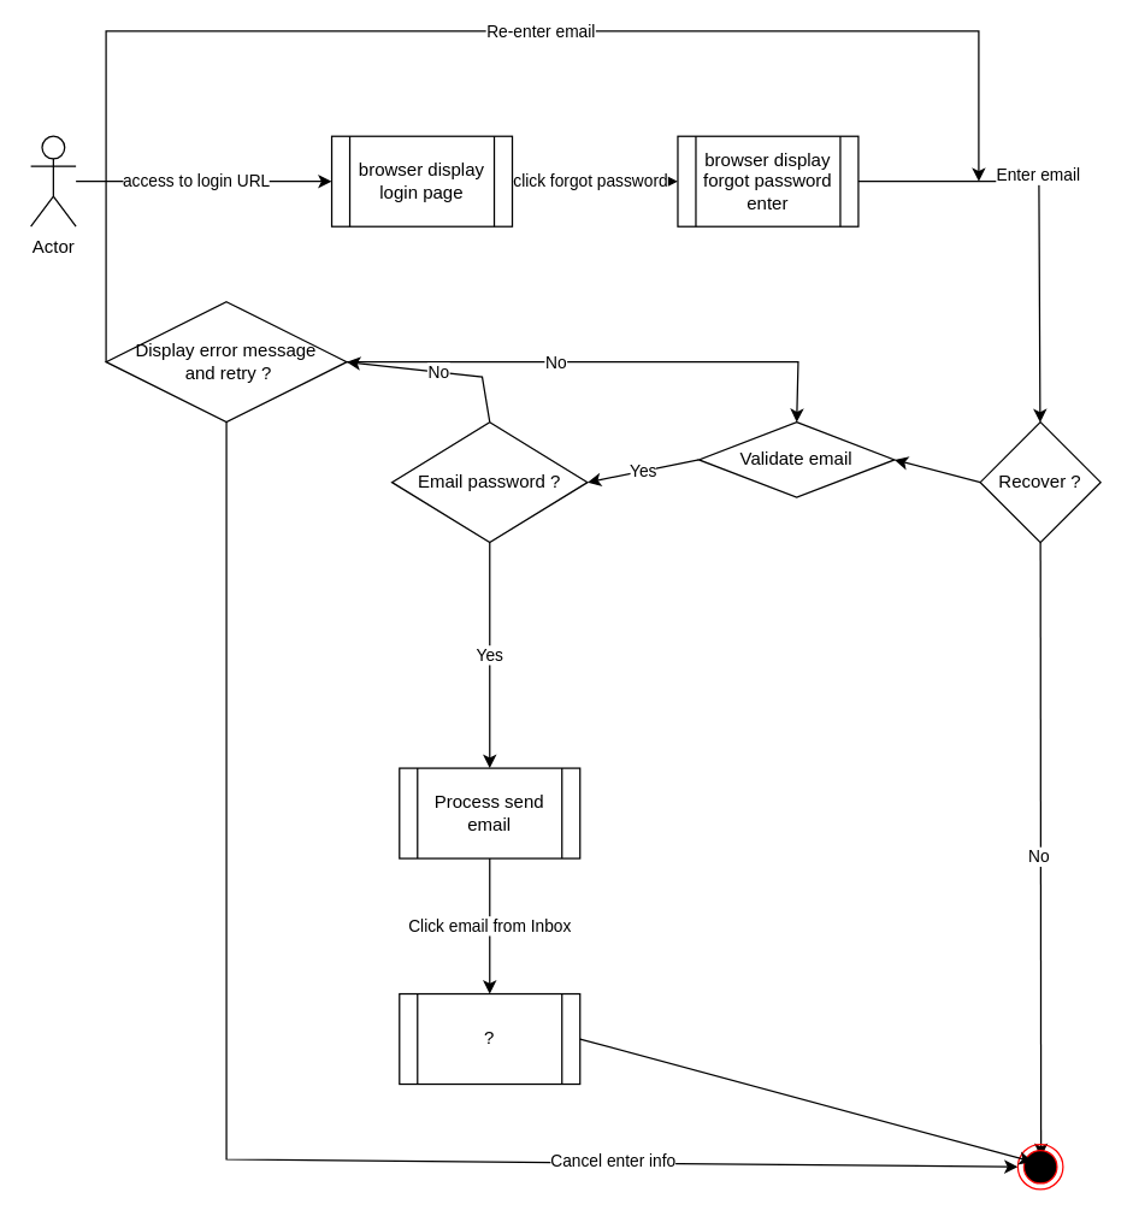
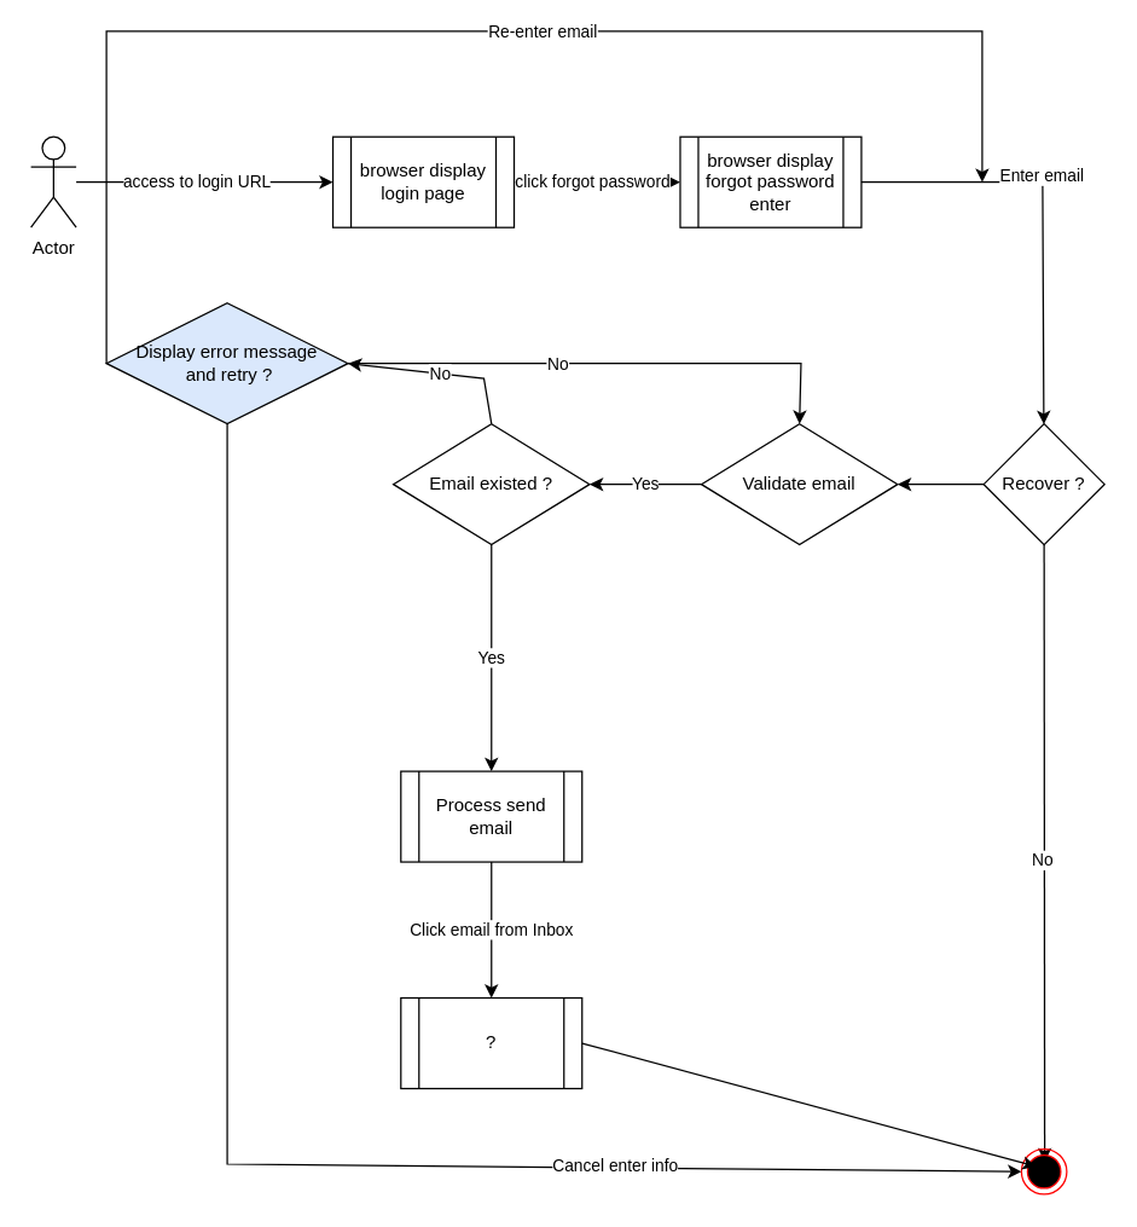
  <mxCell id="0" />
  <mxCell id="1" parent="0" />
  <mxCell id="2" value="Actor" style="shape=umlActor;verticalLabelPosition=bottom;verticalAlign=top;html=1;outlineConnect=0;" vertex="1" parent="1"><mxGeometry x="20" y="90" width="30" height="60" as="geometry" /></mxCell>
  <mxCell id="3" value="" style="endArrow=classic;html=1;rounded=0;" edge="1" parent="1" source="2" target="7"><mxGeometry width="50" height="50" relative="1" as="geometry"><mxPoint x="40" y="170" as="sourcePoint" /><mxPoint x="240" y="120" as="targetPoint" /></mxGeometry></mxCell>
  <mxCell id="4" value="access to login URL" style="edgeLabel;html=1;align=center;verticalAlign=middle;resizable=0;points=[];" vertex="1" connectable="0" parent="3"><mxGeometry x="-0.07" y="1" relative="1" as="geometry"><mxPoint as="offset" /></mxGeometry></mxCell>
  <mxCell id="5" value="" style="endArrow=classic;html=1;rounded=0;entryX=0;entryY=0.5;entryDx=0;entryDy=0;exitX=1;exitY=0.5;exitDx=0;exitDy=0;" edge="1" parent="1" source="7" target="8"><mxGeometry width="50" height="50" relative="1" as="geometry"><mxPoint x="440" y="122" as="sourcePoint" /><mxPoint x="480" y="120" as="targetPoint" /></mxGeometry></mxCell>
  <mxCell id="6" value="click forgot password" style="edgeLabel;html=1;align=center;verticalAlign=middle;resizable=0;points=[];" vertex="1" connectable="0" parent="5"><mxGeometry x="-0.07" y="1" relative="1" as="geometry"><mxPoint as="offset" /></mxGeometry></mxCell>
  <mxCell id="7" value="browser display login page" style="shape=process;whiteSpace=wrap;html=1;backgroundOutline=1;" vertex="1" parent="1"><mxGeometry x="220" y="90" width="120" height="60" as="geometry" /></mxCell>
  <mxCell id="8" value="browser display forgot password enter" style="shape=process;whiteSpace=wrap;html=1;backgroundOutline=1;" vertex="1" parent="1"><mxGeometry x="450" y="90" width="120" height="60" as="geometry" /></mxCell>
  <mxCell id="9" value="Recover ?" style="rhombus;whiteSpace=wrap;html=1;" vertex="1" parent="1"><mxGeometry x="651" y="280" width="80" height="80" as="geometry" /></mxCell>
  <mxCell id="10" value="" style="endArrow=classic;html=1;rounded=0;exitX=1;exitY=0.5;exitDx=0;exitDy=0;" edge="1" parent="1" source="8" target="9"><mxGeometry width="50" height="50" relative="1" as="geometry"><mxPoint x="490" y="240" as="sourcePoint" /><mxPoint x="540" y="190" as="targetPoint" /><Array as="points"><mxPoint x="690" y="120" /></Array></mxGeometry></mxCell>
  <mxCell id="11" value="Enter email&amp;nbsp;" style="edgeLabel;html=1;align=center;verticalAlign=middle;resizable=0;points=[];" vertex="1" connectable="0" parent="10"><mxGeometry x="-0.363" y="-2" relative="1" as="geometry"><mxPoint x="31" y="-7" as="offset" /></mxGeometry></mxCell>
  <mxCell id="12" value="" style="endArrow=classic;html=1;rounded=0;exitX=0.5;exitY=1;exitDx=0;exitDy=0;entryX=0.513;entryY=0.28;entryDx=0;entryDy=0;entryPerimeter=0;" edge="1" parent="1" source="9" target="21"><mxGeometry width="50" height="50" relative="1" as="geometry"><mxPoint x="520" y="510" as="sourcePoint" /><mxPoint x="690" y="736" as="targetPoint" /></mxGeometry></mxCell>
  <mxCell id="13" value="No" style="edgeLabel;html=1;align=center;verticalAlign=middle;resizable=0;points=[];" vertex="1" connectable="0" parent="12"><mxGeometry x="0.018" y="-2" relative="1" as="geometry"><mxPoint as="offset" /></mxGeometry></mxCell>
- <mxCell id="14" value="Validate email" style="rhombus;whiteSpace=wrap;html=1;" vertex="1" parent="1"><mxGeometry x="464" y="280" width="130" height="50" as="geometry" /></mxCell>
+ <mxCell id="14" value="Validate email" style="rhombus;whiteSpace=wrap;html=1;" vertex="1" parent="1"><mxGeometry x="464" y="280" width="130" height="80" as="geometry" /></mxCell>
  <mxCell id="15" value="" style="endArrow=classic;html=1;rounded=0;exitX=0;exitY=0.5;exitDx=0;exitDy=0;entryX=1;entryY=0.5;entryDx=0;entryDy=0;" edge="1" parent="1" source="9" target="14"><mxGeometry width="50" height="50" relative="1" as="geometry"><mxPoint x="510" y="320" as="sourcePoint" /><mxPoint x="560" y="270" as="targetPoint" /><Array as="points" /></mxGeometry></mxCell>
- <mxCell id="16" value="Display error message&lt;br&gt;&amp;nbsp;and retry ?" style="rhombus;whiteSpace=wrap;html=1;" vertex="1" parent="1"><mxGeometry x="70" y="200" width="160" height="80" as="geometry" /></mxCell>
+ <mxCell id="16" value="Display error message&lt;br&gt;&amp;nbsp;and retry ?" style="rhombus;whiteSpace=wrap;html=1;fillColor=#dae8fc;" vertex="1" parent="1"><mxGeometry x="70" y="200" width="160" height="80" as="geometry" /></mxCell>
  <mxCell id="17" value="" style="endArrow=classic;html=1;rounded=0;exitX=0;exitY=0.5;exitDx=0;exitDy=0;" edge="1" parent="1" source="16"><mxGeometry width="50" height="50" relative="1" as="geometry"><mxPoint x="-110" y="330" as="sourcePoint" /><mxPoint x="650" y="120" as="targetPoint" /><Array as="points"><mxPoint x="70" y="20" /><mxPoint x="650" y="20" /></Array></mxGeometry></mxCell>
  <mxCell id="18" value="Re-enter email" style="edgeLabel;html=1;align=center;verticalAlign=middle;resizable=0;points=[];" vertex="1" connectable="0" parent="17"><mxGeometry x="0.129" relative="1" as="geometry"><mxPoint as="offset" /></mxGeometry></mxCell>
  <mxCell id="19" value="" style="endArrow=classic;html=1;rounded=0;exitX=0.5;exitY=1;exitDx=0;exitDy=0;entryX=0;entryY=0.5;entryDx=0;entryDy=0;" edge="1" parent="1" source="16" target="21"><mxGeometry width="50" height="50" relative="1" as="geometry"><mxPoint x="90" y="740" as="sourcePoint" /><mxPoint x="675" y="765" as="targetPoint" /><Array as="points"><mxPoint x="150" y="770" /></Array></mxGeometry></mxCell>
  <mxCell id="20" value="Cancel enter info" style="edgeLabel;html=1;align=center;verticalAlign=middle;resizable=0;points=[];" vertex="1" connectable="0" parent="19"><mxGeometry x="0.129" relative="1" as="geometry"><mxPoint x="173" as="offset" /></mxGeometry></mxCell>
  <mxCell id="21" value="" style="ellipse;html=1;shape=endState;fillColor=#000000;strokeColor=#ff0000;" vertex="1" parent="1"><mxGeometry x="676" y="760" width="30" height="30" as="geometry" /></mxCell>
- <mxCell id="22" value="Email password ?" style="rhombus;whiteSpace=wrap;html=1;" vertex="1" parent="1"><mxGeometry x="260" y="280" width="130" height="80" as="geometry" /></mxCell>
+ <mxCell id="22" value="Email existed ?" style="rhombus;whiteSpace=wrap;html=1;" vertex="1" parent="1"><mxGeometry x="260" y="280" width="130" height="80" as="geometry" /></mxCell>
  <mxCell id="23" value="Yes" style="endArrow=classic;html=1;rounded=0;entryX=1;entryY=0.5;entryDx=0;entryDy=0;exitX=0;exitY=0.5;exitDx=0;exitDy=0;" edge="1" parent="1" source="14" target="22"><mxGeometry width="50" height="50" relative="1" as="geometry"><mxPoint x="480" y="360" as="sourcePoint" /><mxPoint x="700" y="736" as="targetPoint" /></mxGeometry></mxCell>
  <mxCell id="24" value="" style="endArrow=classic;html=1;rounded=0;exitX=1;exitY=0.5;exitDx=0;exitDy=0;entryX=0.5;entryY=0;entryDx=0;entryDy=0;" edge="1" parent="1" source="16" target="14"><mxGeometry width="50" height="50" relative="1" as="geometry"><mxPoint x="480" y="570" as="sourcePoint" /><mxPoint x="1030" y="400" as="targetPoint" /><Array as="points"><mxPoint x="530" y="240" /></Array></mxGeometry></mxCell>
  <mxCell id="25" value="No" style="edgeLabel;html=1;align=center;verticalAlign=middle;resizable=0;points=[];" vertex="1" connectable="0" parent="24"><mxGeometry x="0.129" relative="1" as="geometry"><mxPoint x="-54" as="offset" /></mxGeometry></mxCell>
  <mxCell id="26" value="Yes" style="endArrow=classic;html=1;rounded=0;exitX=0.5;exitY=1;exitDx=0;exitDy=0;entryX=0.5;entryY=0;entryDx=0;entryDy=0;" edge="1" parent="1" source="22" target="28"><mxGeometry width="50" height="50" relative="1" as="geometry"><mxPoint x="330" y="610" as="sourcePoint" /><mxPoint x="325" y="540" as="targetPoint" /><mxPoint as="offset" /></mxGeometry></mxCell>
  <mxCell id="27" value="No" style="endArrow=classic;html=1;rounded=0;entryX=1;entryY=0.5;entryDx=0;entryDy=0;exitX=0.5;exitY=0;exitDx=0;exitDy=0;" edge="1" parent="1" source="22" target="16"><mxGeometry width="50" height="50" relative="1" as="geometry"><mxPoint x="480" y="430" as="sourcePoint" /><mxPoint x="410" y="430" as="targetPoint" /><Array as="points"><mxPoint x="320" y="250" /></Array></mxGeometry></mxCell>
  <mxCell id="28" value="Process send email" style="shape=process;whiteSpace=wrap;html=1;backgroundOutline=1;" vertex="1" parent="1"><mxGeometry x="265" y="510" width="120" height="60" as="geometry" /></mxCell>
  <mxCell id="29" value="?" style="shape=process;whiteSpace=wrap;html=1;backgroundOutline=1;" vertex="1" parent="1"><mxGeometry x="265" y="660" width="120" height="60" as="geometry" /></mxCell>
  <mxCell id="30" value="Click email from Inbox" style="endArrow=classic;html=1;rounded=0;exitX=0.5;exitY=1;exitDx=0;exitDy=0;entryX=0.5;entryY=0;entryDx=0;entryDy=0;" edge="1" parent="1" source="28" target="29"><mxGeometry width="50" height="50" relative="1" as="geometry"><mxPoint x="350" y="520" as="sourcePoint" /><mxPoint x="350" y="670" as="targetPoint" /><mxPoint as="offset" /></mxGeometry></mxCell>
  <mxCell id="31" value="" style="endArrow=classic;html=1;rounded=0;exitX=1;exitY=0.5;exitDx=0;exitDy=0;entryX=0.327;entryY=0.387;entryDx=0;entryDy=0;entryPerimeter=0;" edge="1" parent="1" source="29" target="21"><mxGeometry width="50" height="50" relative="1" as="geometry"><mxPoint x="320" y="590" as="sourcePoint" /><mxPoint x="320" y="680" as="targetPoint" /><mxPoint as="offset" /></mxGeometry></mxCell>
